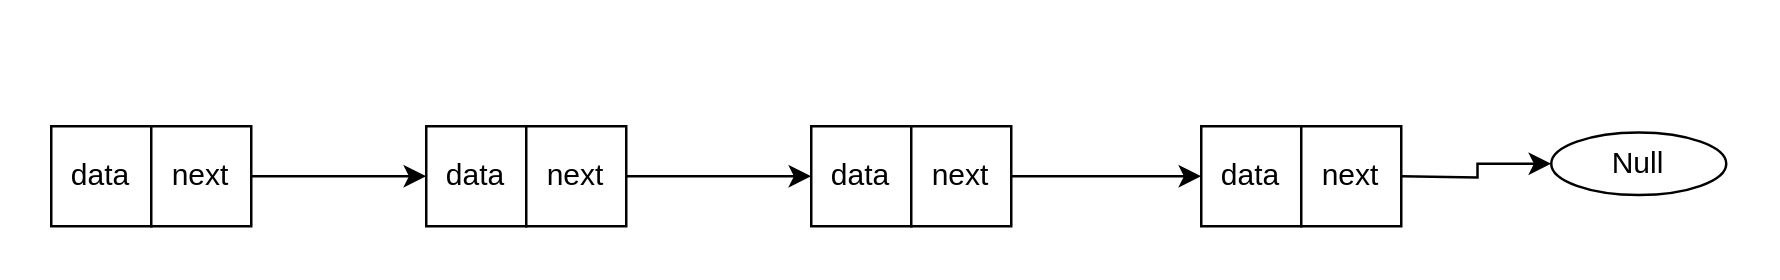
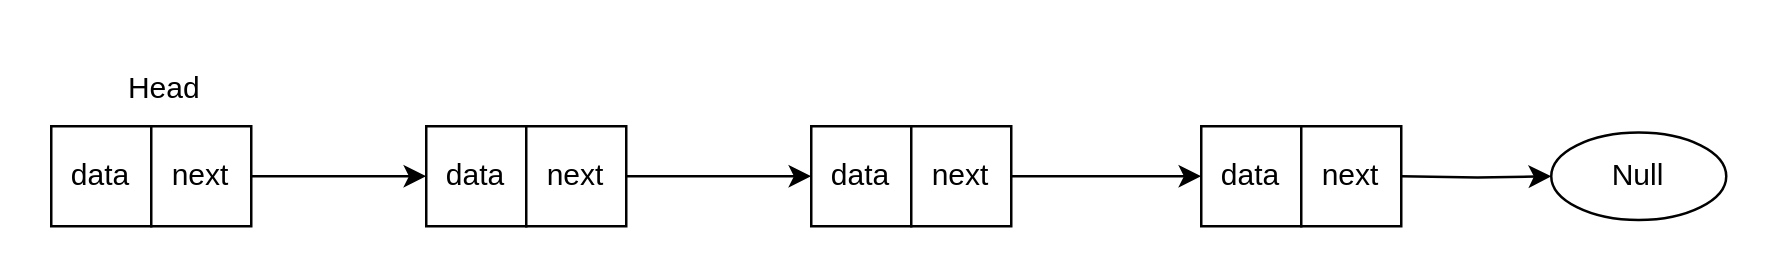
  <mxCell id="0" />
  <mxCell id="1" parent="0" />
  <mxCell id="2" value="data" style="rounded=0;whiteSpace=wrap;html=1;" vertex="1" parent="1"><mxGeometry x="20" y="50" width="40" height="40" as="geometry" /></mxCell>
  <mxCell id="3" value="" style="edgeStyle=orthogonalEdgeStyle;rounded=0;orthogonalLoop=1;jettySize=auto;html=1;" edge="1" parent="1" target="4"><mxGeometry relative="1" as="geometry"><mxPoint x="560" y="70" as="sourcePoint" /></mxGeometry></mxCell>
- <mxCell id="4" value="Null" style="ellipse;whiteSpace=wrap;html=1;rounded=0;" vertex="1" parent="1"><mxGeometry x="620" y="52.5" width="70" height="25" as="geometry" /></mxCell>
+ <mxCell id="4" value="Null" style="ellipse;whiteSpace=wrap;html=1;rounded=0;" vertex="1" parent="1"><mxGeometry x="620" y="52.5" width="70" height="35" as="geometry" /></mxCell>
  <mxCell id="5" value="" style="edgeStyle=orthogonalEdgeStyle;rounded=0;orthogonalLoop=1;jettySize=auto;html=1;" edge="1" parent="1" source="6" target="12"><mxGeometry relative="1" as="geometry" /></mxCell>
  <mxCell id="6" value="next" style="rounded=0;whiteSpace=wrap;html=1;" vertex="1" parent="1"><mxGeometry x="60" y="50" width="40" height="40" as="geometry" /></mxCell>
  <mxCell id="7" value="data" style="rounded=0;whiteSpace=wrap;html=1;" vertex="1" parent="1"><mxGeometry x="324" y="50" width="40" height="40" as="geometry" /></mxCell>
  <mxCell id="8" value="" style="edgeStyle=orthogonalEdgeStyle;rounded=0;orthogonalLoop=1;jettySize=auto;html=1;" edge="1" parent="1" source="9" target="10"><mxGeometry relative="1" as="geometry" /></mxCell>
  <mxCell id="9" value="next" style="rounded=0;whiteSpace=wrap;html=1;" vertex="1" parent="1"><mxGeometry x="364" y="50" width="40" height="40" as="geometry" /></mxCell>
  <mxCell id="10" value="data" style="rounded=0;whiteSpace=wrap;html=1;" vertex="1" parent="1"><mxGeometry x="480" y="50" width="40" height="40" as="geometry" /></mxCell>
  <mxCell id="11" value="next" style="rounded=0;whiteSpace=wrap;html=1;" vertex="1" parent="1"><mxGeometry x="520" y="50" width="40" height="40" as="geometry" /></mxCell>
  <mxCell id="12" value="data" style="rounded=0;whiteSpace=wrap;html=1;" vertex="1" parent="1"><mxGeometry x="170" y="50" width="40" height="40" as="geometry" /></mxCell>
  <mxCell id="13" style="edgeStyle=orthogonalEdgeStyle;rounded=0;orthogonalLoop=1;jettySize=auto;html=1;exitX=1;exitY=0.5;exitDx=0;exitDy=0;entryX=0;entryY=0.5;entryDx=0;entryDy=0;" edge="1" parent="1" source="14" target="7"><mxGeometry relative="1" as="geometry" /></mxCell>
  <mxCell id="14" value="next" style="rounded=0;whiteSpace=wrap;html=1;" vertex="1" parent="1"><mxGeometry x="210" y="50" width="40" height="40" as="geometry" /></mxCell>
+ <mxCell id="15" value="Head" style="text;html=1;align=center;verticalAlign=middle;resizable=0;points=[];autosize=1;strokeColor=none;fillColor=none;" vertex="1" parent="1"><mxGeometry x="40" y="20" width="50" height="30" as="geometry" /></mxCell>
